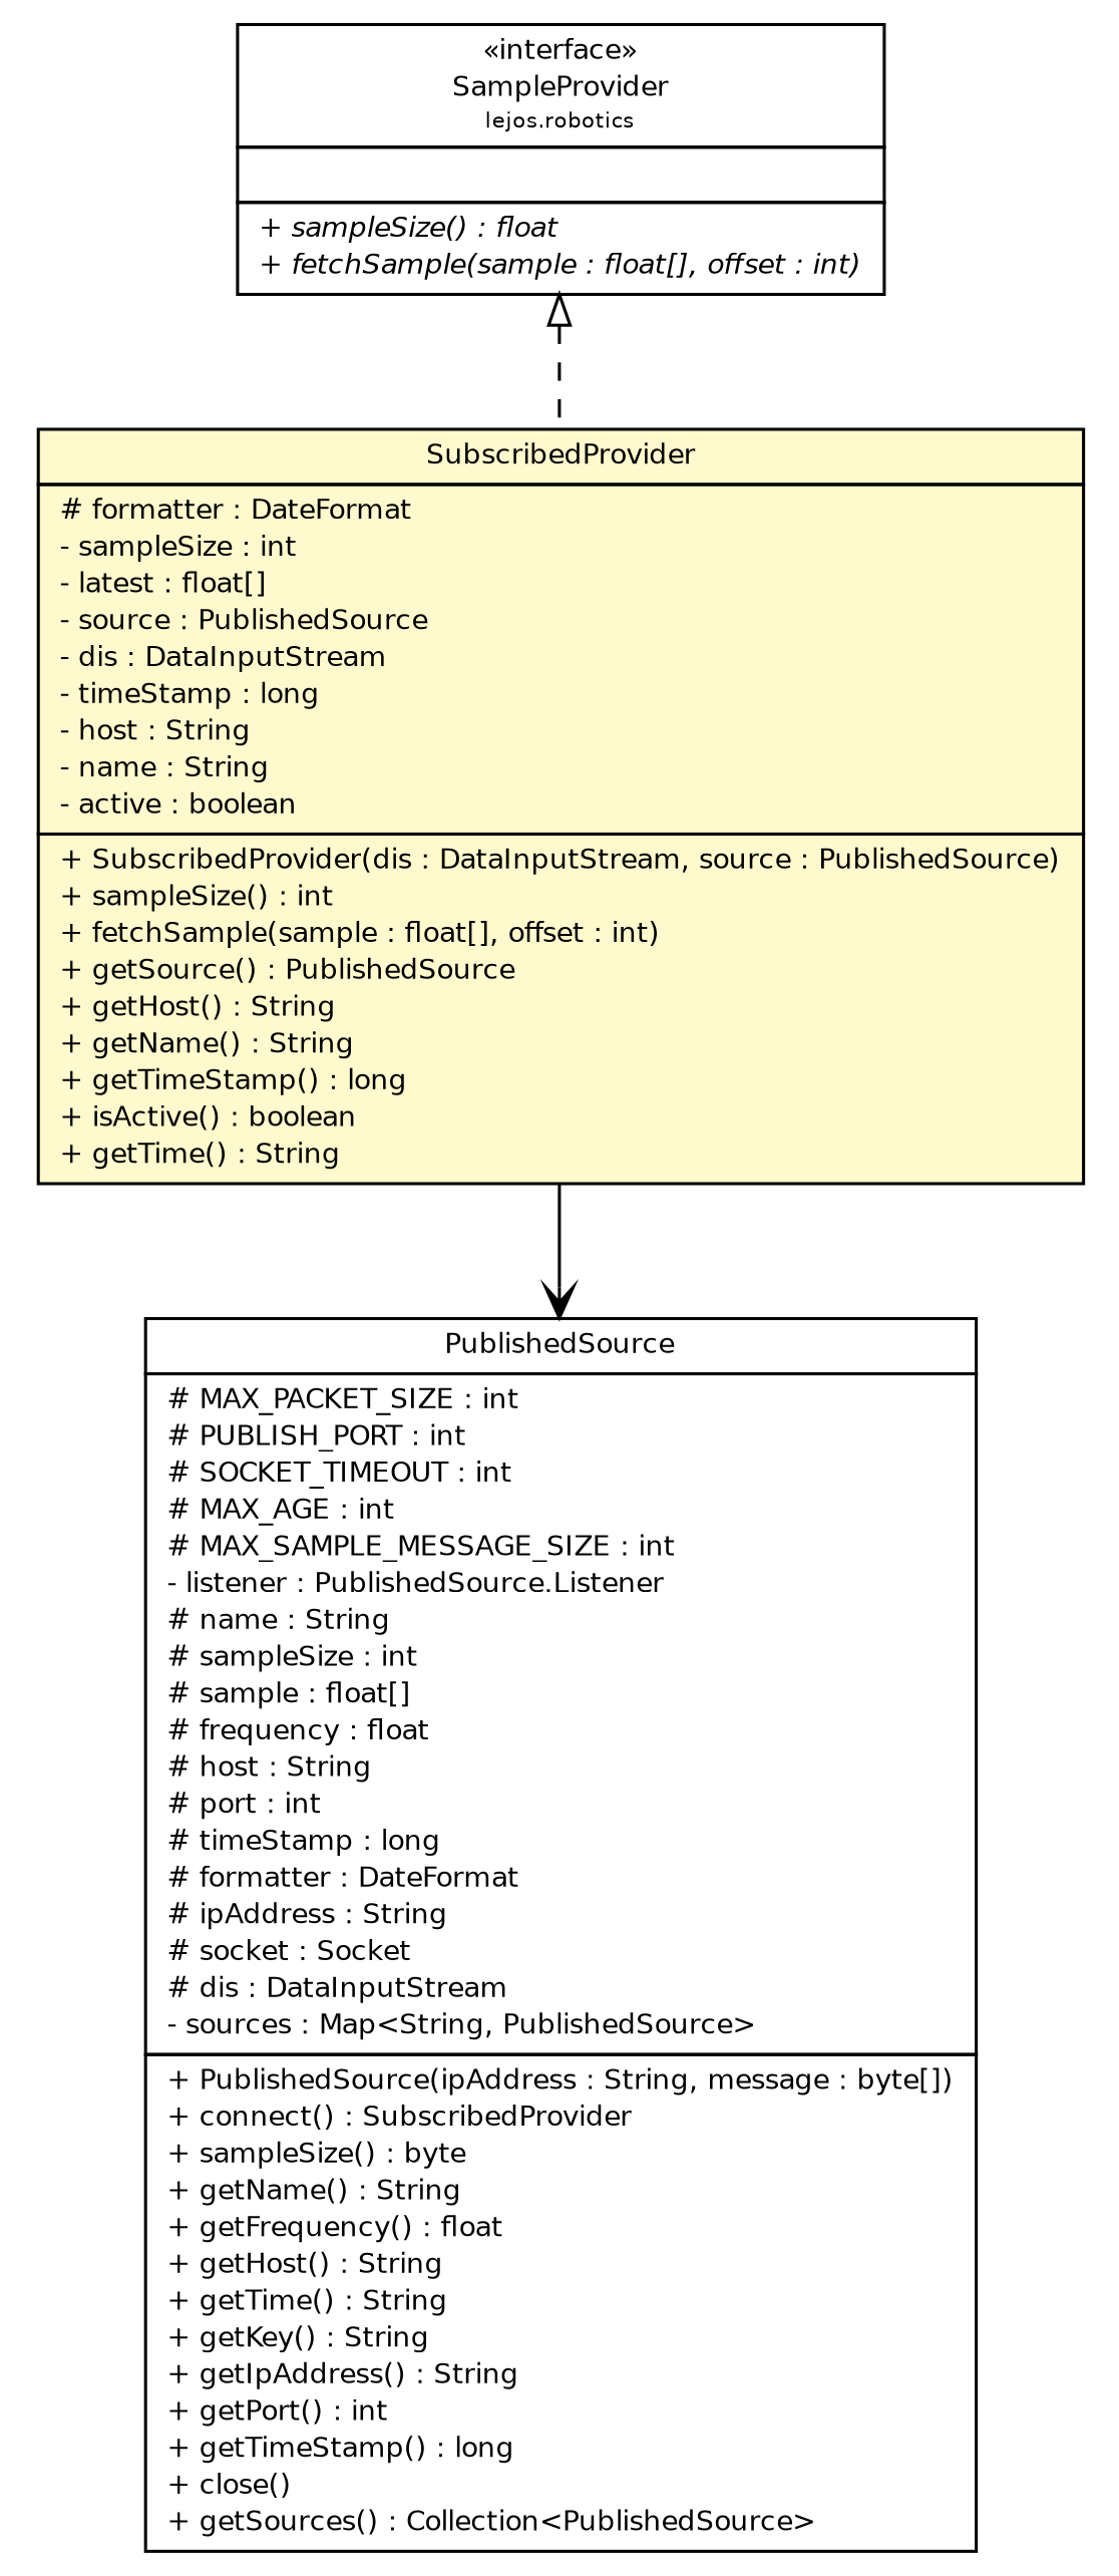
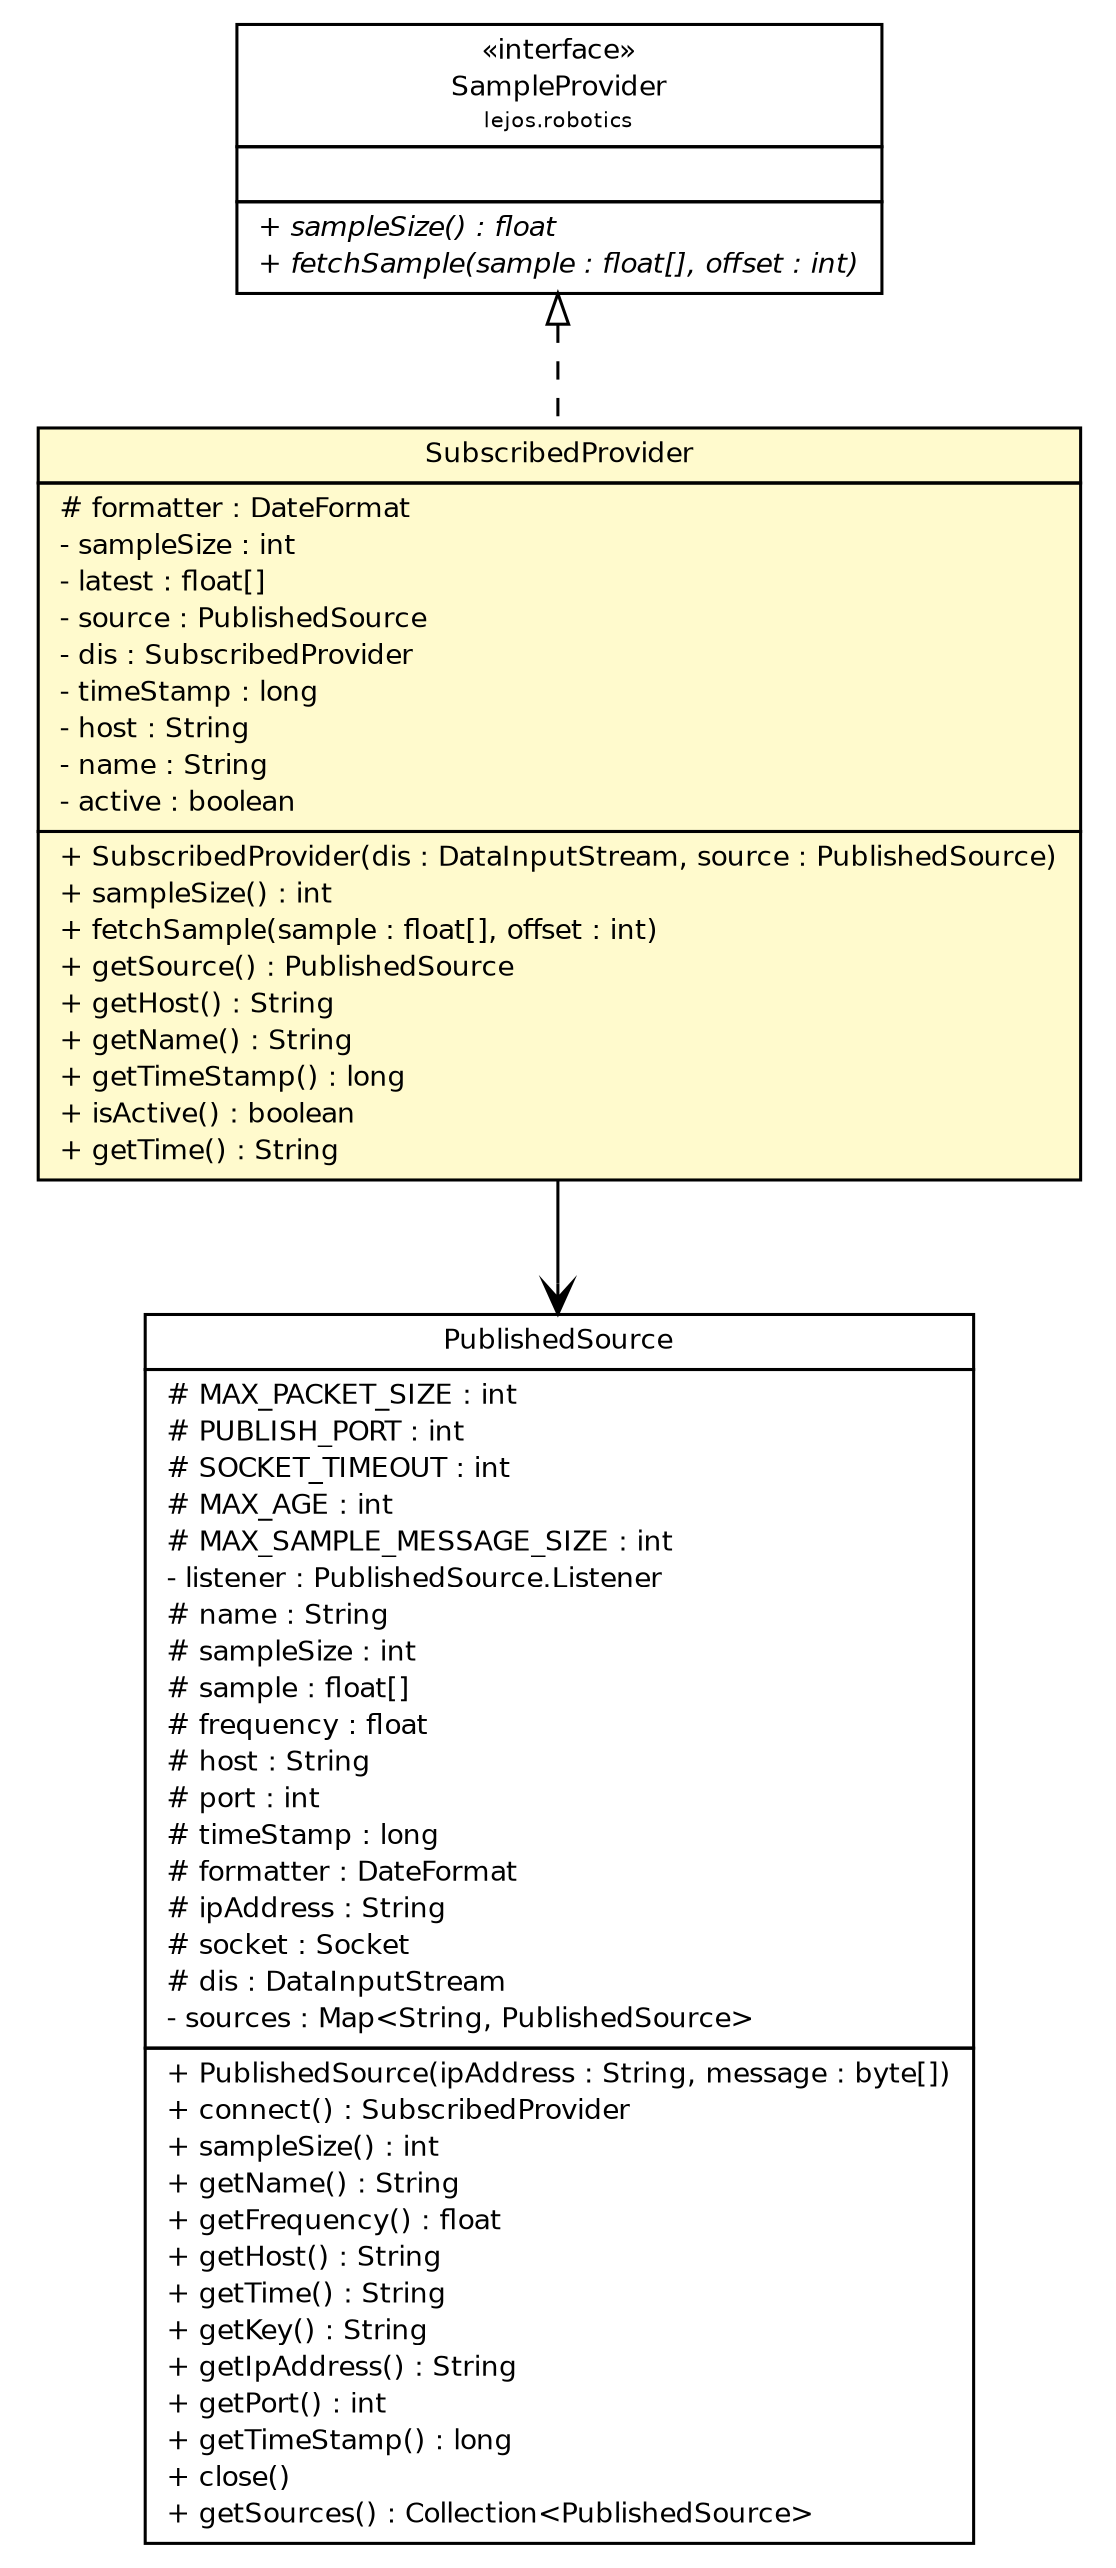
  digraph {
    nodesep=0.25
    ranksep=0.5
    node [fontcolor=black fontname=Helvetica fontsize=9.0 shape=plaintext]
    edge [fontname=Helvetica headport=p labelfontname=Helvetica labelfontsize=10 tailport=p]
    n1 [label=<<table title="lejos.robotics.SampleProvider" border="0" cellborder="1" cellspacing="0" cellpadding="2" port="p" href="../SampleProvider.html"> 		<tr><td><table border="0" cellspacing="0" cellpadding="1"> <tr><td align="center" balign="center"> &#171;interface&#187; </td></tr> <tr><td align="center" balign="center"> SampleProvider </td></tr> <tr><td align="center" balign="center"><font point-size="7.0"> lejos.robotics </font></td></tr> 		</table></td></tr> 		<tr><td><table border="0" cellspacing="0" cellpadding="1"> <tr><td align="left" balign="left">  </td></tr> 		</table></td></tr> 		<tr><td><table border="0" cellspacing="0" cellpadding="1"> <tr><td align="left" balign="left"><font face="Helvetica-Oblique" point-size="9.0"> + sampleSize() : float </font></td></tr> <tr><td align="left" balign="left"><font face="Helvetica-Oblique" point-size="9.0"> + fetchSample(sample : float[], offset : int) </font></td></tr> 		</table></td></tr> 		</table>>]
-   n2 [label=<<table title="lejos.robotics.filter.SubscribedProvider" border="0" cellborder="1" cellspacing="0" cellpadding="2" port="p" bgcolor="lemonChiffon" href="./SubscribedProvider.html"> 		<tr><td><table border="0" cellspacing="0" cellpadding="1"> <tr><td align="center" balign="center"> SubscribedProvider </td></tr> 		</table></td></tr> 		<tr><td><table border="0" cellspacing="0" cellpadding="1"> <tr><td align="left" balign="left"> # formatter : DateFormat </td></tr> <tr><td align="left" balign="left"> - sampleSize : int </td></tr> <tr><td align="left" balign="left"> - latest : float[] </td></tr> <tr><td align="left" balign="left"> - source : PublishedSource </td></tr> <tr><td align="left" balign="left"> - dis : DataInputStream </td></tr> <tr><td align="left" balign="left"> - timeStamp : long </td></tr> <tr><td align="left" balign="left"> - host : String </td></tr> <tr><td align="left" balign="left"> - name : String </td></tr> <tr><td align="left" balign="left"> - active : boolean </td></tr> 		</table></td></tr> 		<tr><td><table border="0" cellspacing="0" cellpadding="1"> <tr><td align="left" balign="left"> + SubscribedProvider(dis : DataInputStream, source : PublishedSource) </td></tr> <tr><td align="left" balign="left"> + sampleSize() : int </td></tr> <tr><td align="left" balign="left"> + fetchSample(sample : float[], offset : int) </td></tr> <tr><td align="left" balign="left"> + getSource() : PublishedSource </td></tr> <tr><td align="left" balign="left"> + getHost() : String </td></tr> <tr><td align="left" balign="left"> + getName() : String </td></tr> <tr><td align="left" balign="left"> + getTimeStamp() : long </td></tr> <tr><td align="left" balign="left"> + isActive() : boolean </td></tr> <tr><td align="left" balign="left"> + getTime() : String </td></tr> 		</table></td></tr> 		</table>>]
-   n3 [label=<<table title="lejos.robotics.filter.PublishedSource" border="0" cellborder="1" cellspacing="0" cellpadding="2" port="p" href="./PublishedSource.html"> 		<tr><td><table border="0" cellspacing="0" cellpadding="1"> <tr><td align="center" balign="center"> PublishedSource </td></tr> 		</table></td></tr> 		<tr><td><table border="0" cellspacing="0" cellpadding="1"> <tr><td align="left" balign="left"> # MAX_PACKET_SIZE : int </td></tr> <tr><td align="left" balign="left"> # PUBLISH_PORT : int </td></tr> <tr><td align="left" balign="left"> # SOCKET_TIMEOUT : int </td></tr> <tr><td align="left" balign="left"> # MAX_AGE : int </td></tr> <tr><td align="left" balign="left"> # MAX_SAMPLE_MESSAGE_SIZE : int </td></tr> <tr><td align="left" balign="left"> - listener : PublishedSource.Listener </td></tr> <tr><td align="left" balign="left"> # name : String </td></tr> <tr><td align="left" balign="left"> # sampleSize : int </td></tr> <tr><td align="left" balign="left"> # sample : float[] </td></tr> <tr><td align="left" balign="left"> # frequency : float </td></tr> <tr><td align="left" balign="left"> # host : String </td></tr> <tr><td align="left" balign="left"> # port : int </td></tr> <tr><td align="left" balign="left"> # timeStamp : long </td></tr> <tr><td align="left" balign="left"> # formatter : DateFormat </td></tr> <tr><td align="left" balign="left"> # ipAddress : String </td></tr> <tr><td align="left" balign="left"> # socket : Socket </td></tr> <tr><td align="left" balign="left"> # dis : DataInputStream </td></tr> <tr><td align="left" balign="left"> - sources : Map&lt;String, PublishedSource&gt; </td></tr> 		</table></td></tr> 		<tr><td><table border="0" cellspacing="0" cellpadding="1"> <tr><td align="left" balign="left"> + PublishedSource(ipAddress : String, message : byte[]) </td></tr> <tr><td align="left" balign="left"> + connect() : SubscribedProvider </td></tr> <tr><td align="left" balign="left"> + sampleSize() : byte </td></tr> <tr><td align="left" balign="left"> + getName() : String </td></tr> <tr><td align="left" balign="left"> + getFrequency() : float </td></tr> <tr><td align="left" balign="left"> + getHost() : String </td></tr> <tr><td align="left" balign="left"> + getTime() : String </td></tr> <tr><td align="left" balign="left"> + getKey() : String </td></tr> <tr><td align="left" balign="left"> + getIpAddress() : String </td></tr> <tr><td align="left" balign="left"> + getPort() : int </td></tr> <tr><td align="left" balign="left"> + getTimeStamp() : long </td></tr> <tr><td align="left" balign="left"> + close() </td></tr> <tr><td align="left" balign="left"> + getSources() : Collection&lt;PublishedSource&gt; </td></tr> 		</table></td></tr> 		</table>>]
+   n2 [label=<<table title="lejos.robotics.filter.SubscribedProvider" border="0" cellborder="1" cellspacing="0" cellpadding="2" port="p" bgcolor="lemonChiffon" href="./SubscribedProvider.html"> 		<tr><td><table border="0" cellspacing="0" cellpadding="1"> <tr><td align="center" balign="center"> SubscribedProvider </td></tr> 		</table></td></tr> 		<tr><td><table border="0" cellspacing="0" cellpadding="1"> <tr><td align="left" balign="left"> # formatter : DateFormat </td></tr> <tr><td align="left" balign="left"> - sampleSize : int </td></tr> <tr><td align="left" balign="left"> - latest : float[] </td></tr> <tr><td align="left" balign="left"> - source : PublishedSource </td></tr> <tr><td align="left" balign="left"> - dis : SubscribedProvider </td></tr> <tr><td align="left" balign="left"> - timeStamp : long </td></tr> <tr><td align="left" balign="left"> - host : String </td></tr> <tr><td align="left" balign="left"> - name : String </td></tr> <tr><td align="left" balign="left"> - active : boolean </td></tr> 		</table></td></tr> 		<tr><td><table border="0" cellspacing="0" cellpadding="1"> <tr><td align="left" balign="left"> + SubscribedProvider(dis : DataInputStream, source : PublishedSource) </td></tr> <tr><td align="left" balign="left"> + sampleSize() : int </td></tr> <tr><td align="left" balign="left"> + fetchSample(sample : float[], offset : int) </td></tr> <tr><td align="left" balign="left"> + getSource() : PublishedSource </td></tr> <tr><td align="left" balign="left"> + getHost() : String </td></tr> <tr><td align="left" balign="left"> + getName() : String </td></tr> <tr><td align="left" balign="left"> + getTimeStamp() : long </td></tr> <tr><td align="left" balign="left"> + isActive() : boolean </td></tr> <tr><td align="left" balign="left"> + getTime() : String </td></tr> 		</table></td></tr> 		</table>>]
+   n3 [label=<<table title="lejos.robotics.filter.PublishedSource" border="0" cellborder="1" cellspacing="0" cellpadding="2" port="p" href="./PublishedSource.html"> 		<tr><td><table border="0" cellspacing="0" cellpadding="1"> <tr><td align="center" balign="center"> PublishedSource </td></tr> 		</table></td></tr> 		<tr><td><table border="0" cellspacing="0" cellpadding="1"> <tr><td align="left" balign="left"> # MAX_PACKET_SIZE : int </td></tr> <tr><td align="left" balign="left"> # PUBLISH_PORT : int </td></tr> <tr><td align="left" balign="left"> # SOCKET_TIMEOUT : int </td></tr> <tr><td align="left" balign="left"> # MAX_AGE : int </td></tr> <tr><td align="left" balign="left"> # MAX_SAMPLE_MESSAGE_SIZE : int </td></tr> <tr><td align="left" balign="left"> - listener : PublishedSource.Listener </td></tr> <tr><td align="left" balign="left"> # name : String </td></tr> <tr><td align="left" balign="left"> # sampleSize : int </td></tr> <tr><td align="left" balign="left"> # sample : float[] </td></tr> <tr><td align="left" balign="left"> # frequency : float </td></tr> <tr><td align="left" balign="left"> # host : String </td></tr> <tr><td align="left" balign="left"> # port : int </td></tr> <tr><td align="left" balign="left"> # timeStamp : long </td></tr> <tr><td align="left" balign="left"> # formatter : DateFormat </td></tr> <tr><td align="left" balign="left"> # ipAddress : String </td></tr> <tr><td align="left" balign="left"> # socket : Socket </td></tr> <tr><td align="left" balign="left"> # dis : DataInputStream </td></tr> <tr><td align="left" balign="left"> - sources : Map&lt;String, PublishedSource&gt; </td></tr> 		</table></td></tr> 		<tr><td><table border="0" cellspacing="0" cellpadding="1"> <tr><td align="left" balign="left"> + PublishedSource(ipAddress : String, message : byte[]) </td></tr> <tr><td align="left" balign="left"> + connect() : SubscribedProvider </td></tr> <tr><td align="left" balign="left"> + sampleSize() : int </td></tr> <tr><td align="left" balign="left"> + getName() : String </td></tr> <tr><td align="left" balign="left"> + getFrequency() : float </td></tr> <tr><td align="left" balign="left"> + getHost() : String </td></tr> <tr><td align="left" balign="left"> + getTime() : String </td></tr> <tr><td align="left" balign="left"> + getKey() : String </td></tr> <tr><td align="left" balign="left"> + getIpAddress() : String </td></tr> <tr><td align="left" balign="left"> + getPort() : int </td></tr> <tr><td align="left" balign="left"> + getTimeStamp() : long </td></tr> <tr><td align="left" balign="left"> + close() </td></tr> <tr><td align="left" balign="left"> + getSources() : Collection&lt;PublishedSource&gt; </td></tr> 		</table></td></tr> 		</table>>]
    n1 -> n2 [arrowtail=empty dir=back fontsize=10 style=dashed]
    n2 -> n3 [arrowhead=open color=black fontcolor=black fontsize=10.0]
  }
